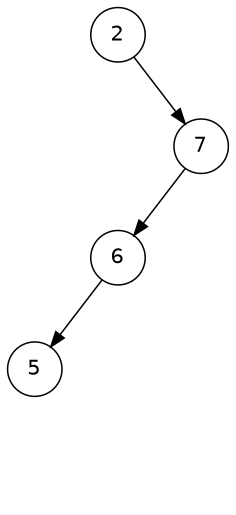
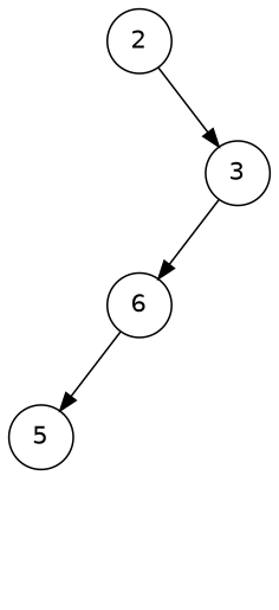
  digraph {
    fontname="DejaVu Sans"
    node [fontname="DejaVu Sans" shape=circle style=invis]
    edge [fontname="DejaVu Sans" style=invis weight=10]
    n1 [label="#"]
    n2 [label=2 style=""]
    n3 [label="#"]
-   n4 [label=7 style=""]
+   n4 [label=3 style=""]
    n5 [label=6 style=""]
    n6 [label="#"]
    n7 [label=5 style=""]
    n8 [label="#"]
    n9 [label="#"]
    n2 -> n3
    n2 -> n4 [style="" weight=""]
    n4 -> n5 [style="" weight=""]
    n4 -> n6
    n5 -> n7 [style="" weight=""]
    n5 -> n8
    n7 -> n9
  }
